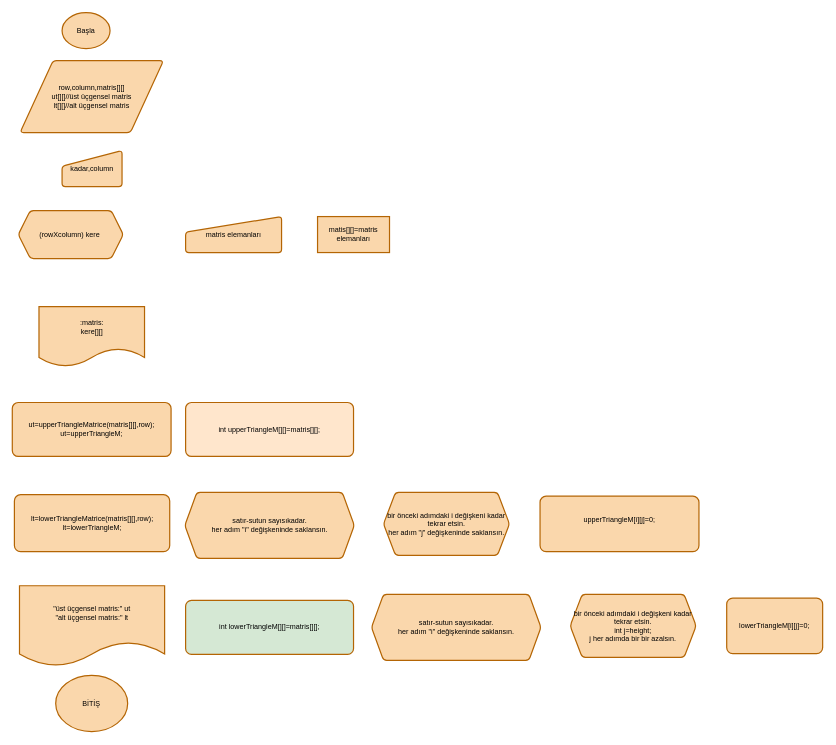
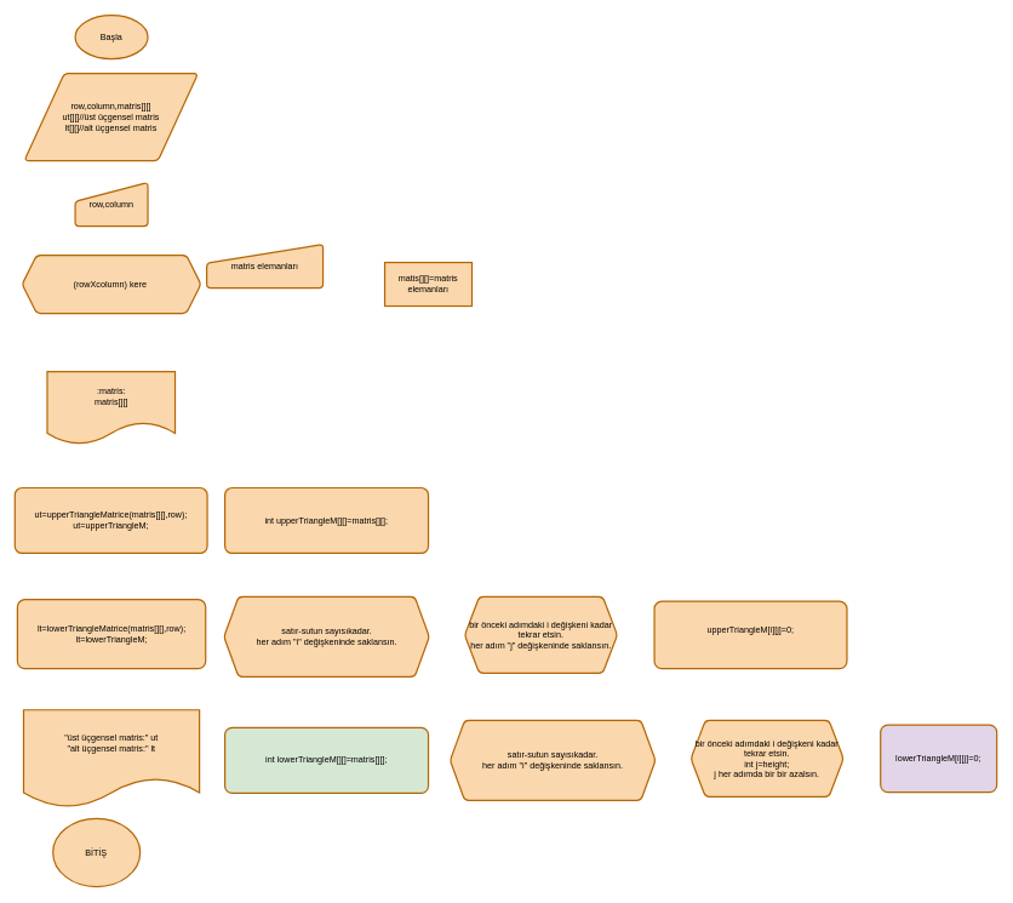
  <mxCell id="0" />
  <mxCell id="1" parent="0" />
  <mxCell id="2" value="" style="edgeStyle=none;html=1;fontColor=#000000;strokeColor=#FFFFFF;" parent="1" source="3" target="14" edge="1"><mxGeometry relative="1" as="geometry" /></mxCell>
- <mxCell id="3" value="&lt;font color=&quot;#000000&quot;&gt;Başla&lt;/font&gt;" style="strokeWidth=2;html=1;shape=mxgraph.flowchart.start_1;whiteSpace=wrap;fillColor=#fad7ac;strokeColor=#b46504;" parent="1" vertex="1"><mxGeometry x="103" y="20" width="80" height="60" as="geometry" /></mxCell>
+ <mxCell id="3" value="&lt;font color=&quot;#000000&quot;&gt;Başla&lt;/font&gt;" style="strokeWidth=2;html=1;shape=mxgraph.flowchart.start_1;whiteSpace=wrap;fillColor=#fad7ac;strokeColor=#b46504;" parent="1" vertex="1"><mxGeometry x="103" y="20" width="100" height="60" as="geometry" /></mxCell>
  <mxCell id="4" value="" style="edgeStyle=none;html=1;fontColor=#000000;strokeColor=#FFFFFF;" parent="1" source="5" target="10" edge="1"><mxGeometry relative="1" as="geometry" /></mxCell>
- <mxCell id="5" value="&lt;font color=&quot;#000000&quot;&gt;kadar,column&lt;/font&gt;" style="html=1;strokeWidth=2;shape=manualInput;whiteSpace=wrap;rounded=1;size=26;arcSize=11;fillColor=#fad7ac;strokeColor=#b46504;" parent="1" vertex="1"><mxGeometry x="103" y="250" width="100" height="60" as="geometry" /></mxCell>
+ <mxCell id="5" value="&lt;font color=&quot;#000000&quot;&gt;row,column&lt;/font&gt;" style="html=1;strokeWidth=2;shape=manualInput;whiteSpace=wrap;rounded=1;size=26;arcSize=11;fillColor=#fad7ac;strokeColor=#b46504;" parent="1" vertex="1"><mxGeometry x="103" y="250" width="100" height="60" as="geometry" /></mxCell>
  <mxCell id="6" value="" style="edgeStyle=none;html=1;fontColor=#000000;strokeColor=#FFFFFF;" parent="1" source="7" edge="1"><mxGeometry relative="1" as="geometry"><mxPoint x="589" y="330" as="targetPoint" /></mxGeometry></mxCell>
  <mxCell id="7" value="&lt;font color=&quot;#000000&quot;&gt;matis[][]=matris elemanları&lt;/font&gt;" style="whiteSpace=wrap;html=1;fillColor=#fad7ac;strokeColor=#b46504;strokeWidth=2;arcSize=11;rounded=0;" parent="1" vertex="1"><mxGeometry x="529" y="360" width="120" height="60" as="geometry" /></mxCell>
  <mxCell id="8" value="" style="edgeStyle=none;html=1;fontColor=#000000;strokeColor=#FFFFFF;" parent="1" source="10" target="12" edge="1"><mxGeometry relative="1" as="geometry" /></mxCell>
  <mxCell id="9" value="" style="edgeStyle=none;html=1;fontColor=#000000;strokeColor=#FFFFFF;" parent="1" source="10" target="17" edge="1"><mxGeometry relative="1" as="geometry" /></mxCell>
- <mxCell id="10" value="&lt;font color=&quot;#000000&quot;&gt;(rowXcolumn) kere&amp;nbsp;&lt;/font&gt;" style="shape=hexagon;perimeter=hexagonPerimeter2;whiteSpace=wrap;html=1;fixedSize=1;fillColor=#fad7ac;strokeColor=#b46504;strokeWidth=2;rounded=1;arcSize=11;" parent="1" vertex="1"><mxGeometry x="30" y="350" width="175" height="80" as="geometry" /></mxCell>
+ <mxCell id="10" value="&lt;font color=&quot;#000000&quot;&gt;(rowXcolumn) kere&amp;nbsp;&lt;/font&gt;" style="shape=hexagon;perimeter=hexagonPerimeter2;whiteSpace=wrap;html=1;fixedSize=1;fillColor=#fad7ac;strokeColor=#b46504;strokeWidth=2;rounded=1;arcSize=11;" parent="1" vertex="1"><mxGeometry x="30" y="350" width="246" height="80" as="geometry" /></mxCell>
  <mxCell id="11" value="" style="edgeStyle=none;html=1;fontColor=#000000;strokeColor=#FFFFFF;" parent="1" source="12" target="17" edge="1"><mxGeometry relative="1" as="geometry" /></mxCell>
- <mxCell id="12" value="&lt;font color=&quot;#000000&quot;&gt;matris elemanları&lt;br&gt;&lt;/font&gt;" style="html=1;strokeWidth=2;shape=manualInput;whiteSpace=wrap;rounded=1;size=26;arcSize=11;labelBackgroundColor=none;fillColor=#fad7ac;strokeColor=#b46504;" parent="1" vertex="1"><mxGeometry x="309" y="360" width="160" height="60" as="geometry" /></mxCell>
+ <mxCell id="12" value="&lt;font color=&quot;#000000&quot;&gt;matris elemanları&lt;br&gt;&lt;/font&gt;" style="html=1;strokeWidth=2;shape=manualInput;whiteSpace=wrap;rounded=1;size=26;arcSize=11;labelBackgroundColor=none;fillColor=#fad7ac;strokeColor=#b46504;" parent="1" vertex="1"><mxGeometry x="284" y="335" width="160" height="60" as="geometry" /></mxCell>
  <mxCell id="13" value="" style="edgeStyle=none;html=1;fontColor=#000000;strokeColor=#FFFFFF;" parent="1" source="14" target="5" edge="1"><mxGeometry relative="1" as="geometry" /></mxCell>
  <mxCell id="14" value="&lt;font color=&quot;#000000&quot;&gt;row,column,matris[][]&lt;br&gt;ut[][]//üst üçgensel matris&lt;br&gt;lt[][]//alt üçgensel matris&lt;br&gt;&lt;/font&gt;" style="shape=parallelogram;html=1;strokeWidth=2;perimeter=parallelogramPerimeter;whiteSpace=wrap;rounded=1;arcSize=12;size=0.23;labelBackgroundColor=none;fillColor=#fad7ac;strokeColor=#b46504;" parent="1" vertex="1"><mxGeometry x="33" y="100" width="239" height="120" as="geometry" /></mxCell>
  <mxCell id="15" value="" style="edgeStyle=none;html=1;fontColor=#000000;strokeColor=#FFFFFF;" parent="1" edge="1"><mxGeometry relative="1" as="geometry"><mxPoint x="589" y="330" as="sourcePoint" /><mxPoint x="149" y="330" as="targetPoint" /></mxGeometry></mxCell>
  <mxCell id="16" value="" style="edgeStyle=none;html=1;fontColor=#000000;strokeColor=#FFFFFF;" parent="1" source="17" target="20" edge="1"><mxGeometry relative="1" as="geometry" /></mxCell>
- <mxCell id="17" value="&lt;font color=&quot;#000000&quot;&gt;:matris:&lt;br&gt;kere[][]&lt;/font&gt;" style="shape=document;whiteSpace=wrap;html=1;boundedLbl=1;fillColor=#fad7ac;strokeColor=#b46504;strokeWidth=2;rounded=1;arcSize=11;" parent="1" vertex="1"><mxGeometry x="64.5" y="510" width="176" height="100" as="geometry" /></mxCell>
+ <mxCell id="17" value="&lt;font color=&quot;#000000&quot;&gt;:matris:&lt;br&gt;matris[][]&lt;/font&gt;" style="shape=document;whiteSpace=wrap;html=1;boundedLbl=1;fillColor=#fad7ac;strokeColor=#b46504;strokeWidth=2;rounded=1;arcSize=11;" parent="1" vertex="1"><mxGeometry x="64.5" y="510" width="176" height="100" as="geometry" /></mxCell>
  <mxCell id="18" value="" style="edgeStyle=none;html=1;strokeColor=#FFFFFF;" edge="1" parent="1" source="20" target="22"><mxGeometry relative="1" as="geometry" /></mxCell>
  <mxCell id="19" value="" style="edgeStyle=none;html=1;fontColor=#000000;strokeColor=#FFFFFF;" edge="1" parent="1" source="20" target="32"><mxGeometry relative="1" as="geometry" /></mxCell>
  <mxCell id="20" value="&lt;font color=&quot;#000000&quot;&gt;ut=upperTriangleMatrice(matris[][],row);&lt;br&gt;&lt;/font&gt;&lt;span style=&quot;color: rgb(0 , 0 , 0)&quot;&gt;ut=upperTriangleM;&lt;/span&gt;&lt;font color=&quot;#000000&quot;&gt;&lt;br&gt;&lt;/font&gt;" style="whiteSpace=wrap;html=1;fillColor=#fad7ac;strokeColor=#b46504;strokeWidth=2;rounded=1;arcSize=11;" parent="1" vertex="1"><mxGeometry x="20" y="670" width="264.75" height="90" as="geometry" /></mxCell>
  <mxCell id="21" value="" style="edgeStyle=none;html=1;fontColor=#000000;strokeColor=#FFFFFF;" edge="1" parent="1" source="22" target="24"><mxGeometry relative="1" as="geometry" /></mxCell>
- <mxCell id="22" value="&lt;font color=&quot;#000000&quot;&gt;int upperTriangleM[][]=matris[][];&lt;/font&gt;" style="whiteSpace=wrap;html=1;fillColor=#ffe6cc;strokeColor=#b46504;strokeWidth=2;rounded=1;arcSize=11;" vertex="1" parent="1"><mxGeometry x="309" y="670" width="280" height="90" as="geometry" /></mxCell>
+ <mxCell id="22" value="&lt;font color=&quot;#000000&quot;&gt;int upperTriangleM[][]=matris[][];&lt;/font&gt;" style="whiteSpace=wrap;html=1;fillColor=#fad7ac;strokeColor=#b46504;strokeWidth=2;rounded=1;arcSize=11;" vertex="1" parent="1"><mxGeometry x="309" y="670" width="280" height="90" as="geometry" /></mxCell>
  <mxCell id="23" value="" style="edgeStyle=none;html=1;fontColor=#000000;strokeColor=#FFFFFF;" edge="1" parent="1" source="24" target="26"><mxGeometry relative="1" as="geometry" /></mxCell>
  <mxCell id="24" value="&lt;font color=&quot;#000000&quot;&gt;satır-sutun sayısıkadar.&lt;br&gt;her adım &quot;i&quot; değişkeninde saklansın.&lt;br&gt;&lt;/font&gt;" style="shape=hexagon;perimeter=hexagonPerimeter2;whiteSpace=wrap;html=1;fixedSize=1;fillColor=#fad7ac;strokeColor=#b46504;strokeWidth=2;rounded=1;arcSize=11;" vertex="1" parent="1"><mxGeometry x="307.75" y="820" width="282.5" height="110" as="geometry" /></mxCell>
  <mxCell id="25" value="" style="edgeStyle=none;html=1;fontColor=#000000;strokeColor=#FFFFFF;" edge="1" parent="1" source="26" target="29"><mxGeometry relative="1" as="geometry" /></mxCell>
  <mxCell id="26" value="&lt;font color=&quot;#000000&quot;&gt;bir önceki adımdaki i değişkeni kadar tekrar etsin.&lt;br&gt;her adım &quot;j&quot; değişkeninde saklansın.&lt;br&gt;&lt;/font&gt;" style="shape=hexagon;perimeter=hexagonPerimeter2;whiteSpace=wrap;html=1;fixedSize=1;fillColor=#fad7ac;strokeColor=#b46504;strokeWidth=2;rounded=1;arcSize=11;" vertex="1" parent="1"><mxGeometry x="639" y="820" width="210" height="105" as="geometry" /></mxCell>
  <mxCell id="27" value="" style="edgeStyle=none;html=1;fontColor=#000000;strokeColor=#FFFFFF;" edge="1" parent="1" source="29"><mxGeometry relative="1" as="geometry"><mxPoint x="980" y="790" as="targetPoint" /></mxGeometry></mxCell>
  <mxCell id="28" value="" style="edgeStyle=none;html=1;fontColor=#000000;strokeColor=#FFFFFF;" edge="1" parent="1" source="29"><mxGeometry relative="1" as="geometry"><mxPoint x="980" y="950" as="targetPoint" /></mxGeometry></mxCell>
  <mxCell id="29" value="&lt;font color=&quot;#000000&quot;&gt;upperTriangleM[i][j]=0;&lt;br&gt;&lt;br&gt;&lt;/font&gt;" style="whiteSpace=wrap;html=1;fillColor=#fad7ac;strokeColor=#b46504;strokeWidth=2;rounded=1;arcSize=11;" vertex="1" parent="1"><mxGeometry x="900" y="826.25" width="265" height="92.5" as="geometry" /></mxCell>
  <mxCell id="30" value="" style="edgeStyle=none;html=1;fontColor=#000000;exitX=1;exitY=0.5;exitDx=0;exitDy=0;strokeColor=#FFFFFF;" edge="1" parent="1" source="32"><mxGeometry relative="1" as="geometry"><mxPoint x="299" y="871" as="targetPoint" /></mxGeometry></mxCell>
  <mxCell id="31" value="" style="edgeStyle=none;html=1;fontColor=#000000;strokeColor=#FFFFFF;" edge="1" parent="1" source="32" target="52"><mxGeometry relative="1" as="geometry" /></mxCell>
  <mxCell id="32" value="&lt;font color=&quot;#000000&quot;&gt;lt=lowerTriangleMatrice(matris[][],row);&lt;br&gt;lt=lowerTriangleM;&lt;br&gt;&lt;/font&gt;" style="whiteSpace=wrap;html=1;fillColor=#fad7ac;strokeColor=#b46504;strokeWidth=2;rounded=1;arcSize=11;" vertex="1" parent="1"><mxGeometry x="23.5" y="823.75" width="259" height="95" as="geometry" /></mxCell>
  <mxCell id="33" value="" style="edgeStyle=none;html=1;fontColor=#000000;strokeColor=#FFFFFF;" edge="1" source="34" target="36" parent="1"><mxGeometry relative="1" as="geometry" /></mxCell>
  <mxCell id="34" value="&lt;font color=&quot;#000000&quot;&gt;satır-sutun sayısıkadar.&lt;br&gt;her adım &quot;i&quot; değişkeninde saklansın.&lt;br&gt;&lt;/font&gt;" style="shape=hexagon;perimeter=hexagonPerimeter2;whiteSpace=wrap;html=1;fixedSize=1;fillColor=#fad7ac;strokeColor=#b46504;strokeWidth=2;rounded=1;arcSize=11;" vertex="1" parent="1"><mxGeometry x="619" y="990" width="282.5" height="110" as="geometry" /></mxCell>
  <mxCell id="35" value="" style="edgeStyle=none;html=1;fontColor=#000000;strokeColor=#FFFFFF;" edge="1" source="36" target="39" parent="1"><mxGeometry relative="1" as="geometry" /></mxCell>
  <mxCell id="36" value="&lt;font color=&quot;#000000&quot;&gt;bir önceki adımdaki i değişkeni kadar tekrar etsin.&lt;br&gt;int j=height;&lt;br&gt;j her adımda bir bir azalsın.&lt;br&gt;&lt;/font&gt;" style="shape=hexagon;perimeter=hexagonPerimeter2;whiteSpace=wrap;html=1;fixedSize=1;fillColor=#fad7ac;strokeColor=#b46504;strokeWidth=2;rounded=1;arcSize=11;" vertex="1" parent="1"><mxGeometry x="950.25" y="990" width="210" height="105" as="geometry" /></mxCell>
  <mxCell id="37" value="" style="edgeStyle=none;html=1;fontColor=#000000;strokeColor=#FFFFFF;" edge="1" parent="1" source="39"><mxGeometry relative="1" as="geometry"><mxPoint x="1291" y="970" as="targetPoint" /></mxGeometry></mxCell>
  <mxCell id="38" value="" style="edgeStyle=none;html=1;fontColor=#000000;strokeColor=#FFFFFF;" edge="1" parent="1" source="39"><mxGeometry relative="1" as="geometry"><mxPoint x="1291" y="1130" as="targetPoint" /></mxGeometry></mxCell>
- <mxCell id="39" value="&lt;font color=&quot;#000000&quot;&gt;lowerTriangleM[i][j]=0;&lt;/font&gt;" style="whiteSpace=wrap;html=1;fillColor=#fad7ac;strokeColor=#b46504;strokeWidth=2;rounded=1;arcSize=11;" vertex="1" parent="1"><mxGeometry x="1211.25" y="996.25" width="160" height="92.5" as="geometry" /></mxCell>
+ <mxCell id="39" value="&lt;font color=&quot;#000000&quot;&gt;lowerTriangleM[i][j]=0;&lt;/font&gt;" style="whiteSpace=wrap;html=1;fillColor=#e1d5e7;strokeColor=#b46504;strokeWidth=2;rounded=1;arcSize=11;" vertex="1" parent="1"><mxGeometry x="1211.25" y="996.25" width="160" height="92.5" as="geometry" /></mxCell>
  <mxCell id="40" value="" style="edgeStyle=none;html=1;fontColor=#000000;strokeColor=#FFFFFF;" edge="1" parent="1"><mxGeometry relative="1" as="geometry"><mxPoint x="979" y="790" as="sourcePoint" /><mxPoint x="449" y="790" as="targetPoint" /></mxGeometry></mxCell>
  <mxCell id="41" value="" style="edgeStyle=none;html=1;fontColor=#000000;strokeColor=#FFFFFF;" edge="1" parent="1" source="42" target="34"><mxGeometry relative="1" as="geometry" /></mxCell>
  <mxCell id="42" value="&lt;font color=&quot;#000000&quot;&gt;int lowerTriangleM[][]=matris[][];&lt;/font&gt;" style="whiteSpace=wrap;html=1;fillColor=#d5e8d4;strokeColor=#b46504;strokeWidth=2;rounded=1;arcSize=11;" vertex="1" parent="1"><mxGeometry x="309" y="1000" width="280" height="90" as="geometry" /></mxCell>
  <mxCell id="43" value="" style="edgeStyle=none;html=1;fontColor=#000000;strokeColor=#FFFFFF;" edge="1" parent="1"><mxGeometry relative="1" as="geometry"><mxPoint x="293" y="870" as="sourcePoint" /><mxPoint x="293" y="1050" as="targetPoint" /></mxGeometry></mxCell>
  <mxCell id="44" value="" style="edgeStyle=none;html=1;fontColor=#000000;entryX=0;entryY=0.5;entryDx=0;entryDy=0;strokeColor=#FFFFFF;" edge="1" parent="1" target="42"><mxGeometry relative="1" as="geometry"><mxPoint x="293" y="1045" as="sourcePoint" /><mxPoint x="309" y="881" as="targetPoint" /></mxGeometry></mxCell>
  <mxCell id="45" value="" style="edgeStyle=none;html=1;fontColor=#000000;strokeColor=#FFFFFF;" edge="1" parent="1"><mxGeometry relative="1" as="geometry"><mxPoint x="1291" y="970" as="sourcePoint" /><mxPoint x="609" y="970" as="targetPoint" /></mxGeometry></mxCell>
  <mxCell id="46" value="" style="edgeStyle=none;html=1;fontColor=#000000;strokeColor=#FFFFFF;" edge="1" parent="1"><mxGeometry relative="1" as="geometry"><mxPoint x="980" y="950" as="sourcePoint" /><mxPoint x="610" y="950" as="targetPoint" /></mxGeometry></mxCell>
  <mxCell id="47" value="" style="edgeStyle=none;html=1;fontColor=#000000;strokeColor=#FFFFFF;" edge="1" parent="1"><mxGeometry relative="1" as="geometry"><mxPoint x="609" y="950" as="sourcePoint" /><mxPoint x="609" y="880" as="targetPoint" /></mxGeometry></mxCell>
  <mxCell id="48" value="" style="edgeStyle=none;html=1;fontColor=#000000;strokeColor=#FFFFFF;" edge="1" parent="1"><mxGeometry relative="1" as="geometry"><mxPoint x="609" y="970" as="sourcePoint" /><mxPoint x="609" y="1040" as="targetPoint" /></mxGeometry></mxCell>
  <mxCell id="49" value="" style="edgeStyle=none;html=1;fontColor=#000000;strokeColor=#FFFFFF;" edge="1" parent="1"><mxGeometry relative="1" as="geometry"><mxPoint x="1289" y="1130" as="sourcePoint" /><mxPoint x="919" y="1130" as="targetPoint" /></mxGeometry></mxCell>
  <mxCell id="50" value="" style="edgeStyle=none;html=1;fontColor=#000000;strokeColor=#FFFFFF;" edge="1" parent="1"><mxGeometry relative="1" as="geometry"><mxPoint x="919" y="1130" as="sourcePoint" /><mxPoint x="919" y="1050" as="targetPoint" /></mxGeometry></mxCell>
  <mxCell id="51" value="" style="edgeStyle=none;html=1;fontColor=#000000;strokeColor=#FFFFFF;" edge="1" parent="1" source="52" target="53"><mxGeometry relative="1" as="geometry" /></mxCell>
  <mxCell id="52" value="&lt;font color=&quot;#000000&quot;&gt;&quot;üst üçgensel matris:&quot; ut&lt;br&gt;&quot;alt üçgensel matris:&quot; lt&lt;/font&gt;" style="shape=document;whiteSpace=wrap;html=1;boundedLbl=1;fillColor=#fad7ac;strokeColor=#b46504;strokeWidth=2;rounded=1;arcSize=11;" vertex="1" parent="1"><mxGeometry x="32" y="975.62" width="242" height="133.75" as="geometry" /></mxCell>
- <mxCell id="53" value="&lt;font color=&quot;#000000&quot;&gt;BİTİŞ&lt;/font&gt;" style="ellipse;whiteSpace=wrap;html=1;fillColor=#fad7ac;strokeColor=#b46504;strokeWidth=2;rounded=1;arcSize=11;" vertex="1" parent="1"><mxGeometry x="92.38" y="1125" width="120" height="93.76" as="geometry" /></mxCell>
+ <mxCell id="53" value="&lt;font color=&quot;#000000&quot;&gt;BİTİŞ&lt;/font&gt;" style="ellipse;whiteSpace=wrap;html=1;fillColor=#fad7ac;strokeColor=#b46504;strokeWidth=2;rounded=1;arcSize=11;" vertex="1" parent="1"><mxGeometry x="72.38" y="1125" width="120" height="93.76" as="geometry" /></mxCell>
